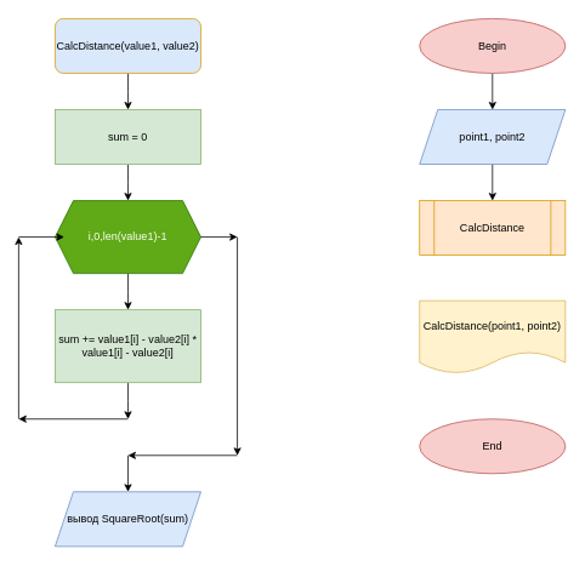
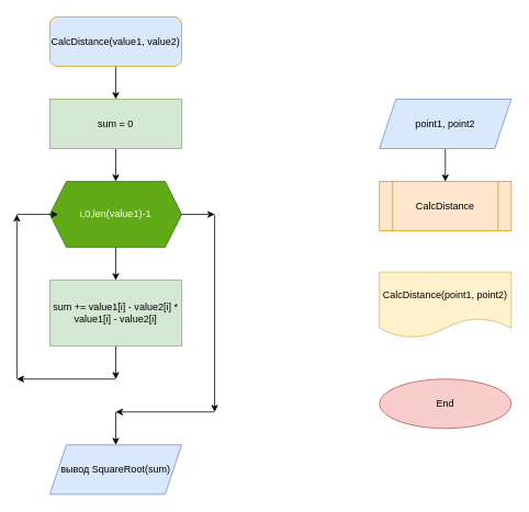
  <mxCell id="0" />
  <mxCell id="1" parent="0" />
- <mxCell id="2" style="edgeStyle=orthogonalEdgeStyle;rounded=0;orthogonalLoop=1;jettySize=auto;html=1;entryX=0.5;entryY=0;entryDx=0;entryDy=0;" parent="1" source="3" target="5" edge="1"><mxGeometry relative="1" as="geometry" /></mxCell>
- <mxCell id="3" value="Begin" style="ellipse;whiteSpace=wrap;html=1;fillColor=#f8cecc;strokeColor=#b85450;" parent="1" vertex="1"><mxGeometry x="460" y="20" width="160" height="60" as="geometry" /></mxCell>
  <mxCell id="4" style="edgeStyle=orthogonalEdgeStyle;rounded=0;orthogonalLoop=1;jettySize=auto;html=1;entryX=0.5;entryY=0;entryDx=0;entryDy=0;" parent="1" source="5" target="6" edge="1"><mxGeometry relative="1" as="geometry" /></mxCell>
  <mxCell id="5" value="point1, point2" style="shape=parallelogram;perimeter=parallelogramPerimeter;whiteSpace=wrap;html=1;fixedSize=1;fillColor=#dae8fc;strokeColor=#6c8ebf;" parent="1" vertex="1"><mxGeometry x="460" y="120" width="160" height="60" as="geometry" /></mxCell>
  <mxCell id="6" value="CalcDistance" style="shape=process;whiteSpace=wrap;html=1;backgroundOutline=1;fillColor=#ffe6cc;strokeColor=#d79b00;" parent="1" vertex="1"><mxGeometry x="460" y="220" width="160" height="60" as="geometry" /></mxCell>
  <mxCell id="7" style="edgeStyle=orthogonalEdgeStyle;rounded=0;orthogonalLoop=1;jettySize=auto;html=1;entryX=0.5;entryY=0;entryDx=0;entryDy=0;" parent="1" source="8" edge="1"><mxGeometry relative="1" as="geometry"><mxPoint x="140" y="120" as="targetPoint" /></mxGeometry></mxCell>
  <mxCell id="8" value="CalcDistance(value1, value2)" style="rounded=1;whiteSpace=wrap;html=1;fillColor=#dae8fc;strokeColor=#d79b00;" parent="1" vertex="1"><mxGeometry x="60" y="20" width="160" height="60" as="geometry" /></mxCell>
  <mxCell id="9" value="CalcDistance(point1, point2)" style="shape=document;whiteSpace=wrap;html=1;boundedLbl=1;fillColor=#fff2cc;strokeColor=#d6b656;" parent="1" vertex="1"><mxGeometry x="460" y="330" width="160" height="80" as="geometry" /></mxCell>
  <mxCell id="10" value="End" style="ellipse;whiteSpace=wrap;html=1;fillColor=#f8cecc;strokeColor=#b85450;" parent="1" vertex="1"><mxGeometry x="460" y="460" width="160" height="60" as="geometry" /></mxCell>
  <mxCell id="11" style="edgeStyle=orthogonalEdgeStyle;rounded=0;orthogonalLoop=1;jettySize=auto;html=1;fontFamily=Helvetica;" parent="1" source="12" edge="1"><mxGeometry relative="1" as="geometry"><mxPoint x="140" y="220" as="targetPoint" /></mxGeometry></mxCell>
  <mxCell id="12" value="sum = 0" style="rounded=0;whiteSpace=wrap;html=1;fillColor=#d5e8d4;strokeColor=#82b366;" parent="1" vertex="1"><mxGeometry x="60" y="120" width="160" height="60" as="geometry" /></mxCell>
  <mxCell id="13" style="edgeStyle=orthogonalEdgeStyle;rounded=0;orthogonalLoop=1;jettySize=auto;html=1;fontFamily=Helvetica;" parent="1" source="14" edge="1"><mxGeometry relative="1" as="geometry"><mxPoint x="140" y="340" as="targetPoint" /></mxGeometry></mxCell>
  <mxCell id="14" value="i,0,len(value1)-1" style="shape=hexagon;perimeter=hexagonPerimeter2;whiteSpace=wrap;html=1;fixedSize=1;fontFamily=Helvetica;fillColor=#60a917;fontColor=#ffffff;strokeColor=#2D7600;" parent="1" vertex="1"><mxGeometry x="60" y="220" width="160" height="80" as="geometry" /></mxCell>
  <mxCell id="15" style="edgeStyle=orthogonalEdgeStyle;rounded=0;orthogonalLoop=1;jettySize=auto;html=1;fontFamily=Helvetica;" parent="1" source="16" edge="1"><mxGeometry relative="1" as="geometry"><mxPoint x="140" y="460" as="targetPoint" /></mxGeometry></mxCell>
  <mxCell id="16" value="sum += value1[i] - value2[i] * value1[i] - value2[i]" style="rounded=0;whiteSpace=wrap;html=1;fontFamily=Helvetica;fillColor=#d5e8d4;strokeColor=#82b366;" parent="1" vertex="1"><mxGeometry x="60" y="340" width="160" height="80" as="geometry" /></mxCell>
  <mxCell id="17" value="" style="endArrow=classic;html=1;rounded=0;fontFamily=Helvetica;" parent="1" edge="1"><mxGeometry width="50" height="50" relative="1" as="geometry"><mxPoint x="140" y="460" as="sourcePoint" /><mxPoint x="20" y="460" as="targetPoint" /></mxGeometry></mxCell>
  <mxCell id="18" value="" style="endArrow=classic;html=1;rounded=0;fontFamily=Helvetica;" parent="1" edge="1"><mxGeometry width="50" height="50" relative="1" as="geometry"><mxPoint x="20" y="460" as="sourcePoint" /><mxPoint x="20" y="260" as="targetPoint" /></mxGeometry></mxCell>
  <mxCell id="19" value="" style="endArrow=classic;html=1;rounded=0;fontFamily=Helvetica;" parent="1" edge="1"><mxGeometry width="50" height="50" relative="1" as="geometry"><mxPoint x="20" y="260" as="sourcePoint" /><mxPoint x="70" y="260" as="targetPoint" /></mxGeometry></mxCell>
  <mxCell id="20" value="" style="endArrow=classic;html=1;rounded=0;fontFamily=Helvetica;exitX=1;exitY=0.5;exitDx=0;exitDy=0;" parent="1" source="14" edge="1"><mxGeometry width="50" height="50" relative="1" as="geometry"><mxPoint x="430" y="380" as="sourcePoint" /><mxPoint x="260" y="260" as="targetPoint" /></mxGeometry></mxCell>
  <mxCell id="21" value="" style="endArrow=classic;html=1;rounded=0;fontFamily=Helvetica;" parent="1" edge="1"><mxGeometry width="50" height="50" relative="1" as="geometry"><mxPoint x="260" y="260" as="sourcePoint" /><mxPoint x="260" y="500" as="targetPoint" /></mxGeometry></mxCell>
  <mxCell id="22" value="" style="endArrow=classic;html=1;rounded=0;fontFamily=Helvetica;" parent="1" edge="1"><mxGeometry width="50" height="50" relative="1" as="geometry"><mxPoint x="260" y="500" as="sourcePoint" /><mxPoint x="140" y="500" as="targetPoint" /></mxGeometry></mxCell>
  <mxCell id="23" value="" style="endArrow=classic;html=1;rounded=0;fontFamily=Helvetica;" parent="1" edge="1"><mxGeometry width="50" height="50" relative="1" as="geometry"><mxPoint x="140" y="500" as="sourcePoint" /><mxPoint x="140" y="540" as="targetPoint" /></mxGeometry></mxCell>
  <mxCell id="24" value="вывод SquareRoot(sum)" style="shape=parallelogram;perimeter=parallelogramPerimeter;whiteSpace=wrap;html=1;fixedSize=1;fontFamily=Helvetica;fillColor=#dae8fc;strokeColor=#6c8ebf;" parent="1" vertex="1"><mxGeometry x="60" y="540" width="160" height="60" as="geometry" /></mxCell>
